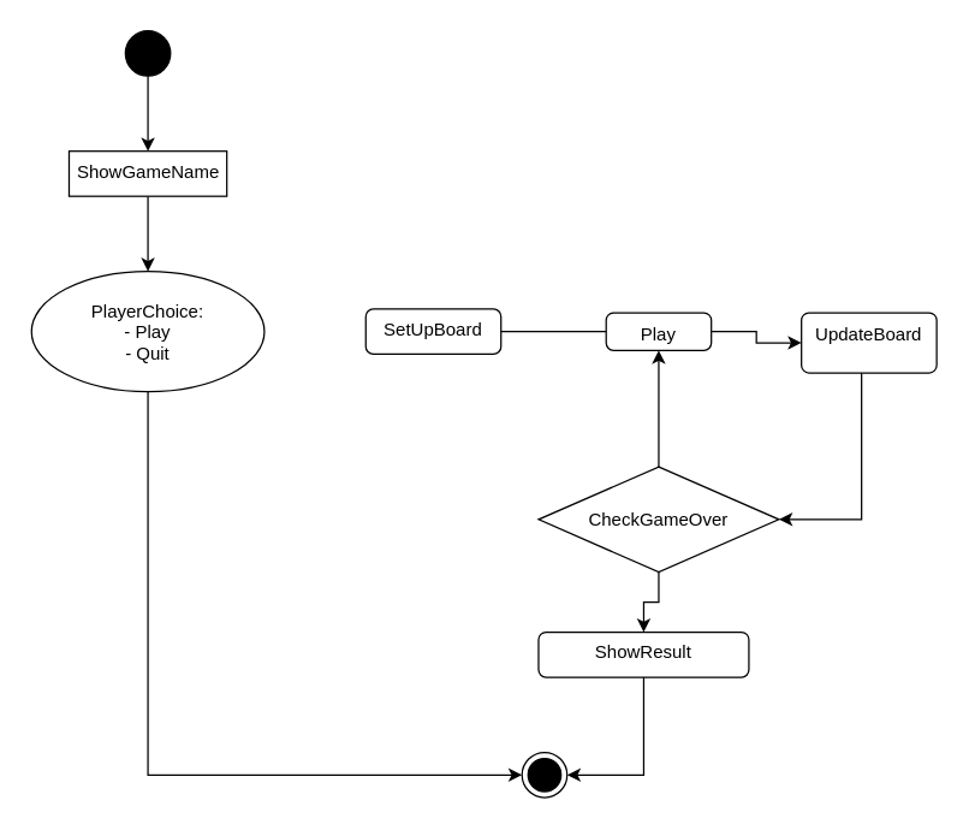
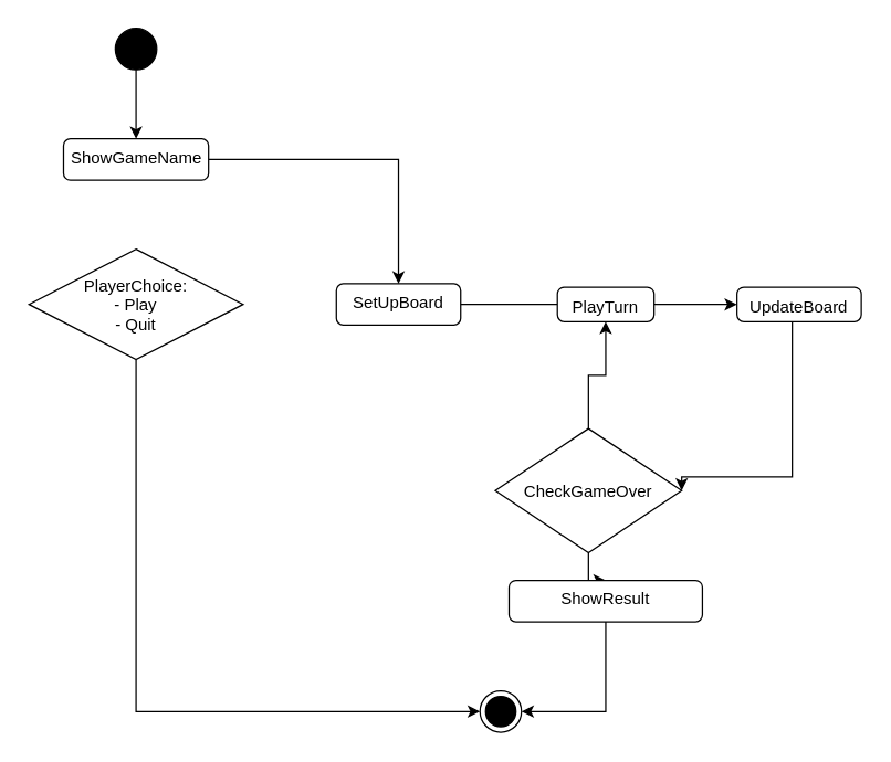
  <mxCell id="0" />
  <mxCell id="1" parent="0" />
  <mxCell id="2" style="edgeStyle=orthogonalEdgeStyle;rounded=0;orthogonalLoop=1;jettySize=auto;html=1;entryX=0.5;entryY=0;entryDx=0;entryDy=0;" edge="1" parent="1" source="3" target="5"><mxGeometry relative="1" as="geometry" /></mxCell>
  <mxCell id="3" value="" style="ellipse;fillColor=strokeColor;html=1;" vertex="1" parent="1"><mxGeometry x="83" y="20" width="30" height="30" as="geometry" /></mxCell>
- <mxCell id="4" style="edgeStyle=orthogonalEdgeStyle;rounded=0;orthogonalLoop=1;jettySize=auto;html=1;entryX=0.5;entryY=0;entryDx=0;entryDy=0;" edge="1" parent="1" source="5" target="7"><mxGeometry relative="1" as="geometry" /></mxCell>
- <mxCell id="5" value="ShowGameName" style="html=1;align=center;verticalAlign=top;absoluteArcSize=1;arcSize=10;dashed=0;whiteSpace=wrap;rounded=0;" vertex="1" parent="1"><mxGeometry x="45.5" y="100" width="105" height="30" as="geometry" /></mxCell>
+ <mxCell id="4" style="edgeStyle=orthogonalEdgeStyle;rounded=0;orthogonalLoop=1;jettySize=auto;html=1;" edge="1" parent="1" source="5" target="10"><mxGeometry relative="1" as="geometry" /></mxCell>
+ <mxCell id="5" value="ShowGameName" style="html=1;align=center;verticalAlign=top;rounded=1;absoluteArcSize=1;arcSize=10;dashed=0;whiteSpace=wrap;" vertex="1" parent="1"><mxGeometry x="45.5" y="100" width="105" height="30" as="geometry" /></mxCell>
  <mxCell id="6" style="edgeStyle=orthogonalEdgeStyle;rounded=0;orthogonalLoop=1;jettySize=auto;html=1;entryX=0;entryY=0.5;entryDx=0;entryDy=0;" edge="1" parent="1" source="7" target="8"><mxGeometry relative="1" as="geometry"><Array as="points"><mxPoint x="98" y="515" /></Array></mxGeometry></mxCell>
- <mxCell id="7" value="PlayerChoice:&#10;- Play&#10;- Quit" style="ellipse;" vertex="1" parent="1"><mxGeometry x="20.5" y="180" width="155" height="80" as="geometry" /></mxCell>
+ <mxCell id="7" value="PlayerChoice:&#10;- Play&#10;- Quit" style="rhombus;" vertex="1" parent="1"><mxGeometry x="20.5" y="180" width="155" height="80" as="geometry" /></mxCell>
  <mxCell id="8" value="" style="ellipse;html=1;shape=endState;fillColor=strokeColor;" vertex="1" parent="1"><mxGeometry x="347" y="500" width="30" height="30" as="geometry" /></mxCell>
  <mxCell id="9" style="edgeStyle=orthogonalEdgeStyle;rounded=0;orthogonalLoop=1;jettySize=auto;html=1;exitX=1;exitY=0.5;exitDx=0;exitDy=0;entryX=0;entryY=0.5;entryDx=0;entryDy=0;endArrow=none;" edge="1" parent="1" source="10" target="12"><mxGeometry relative="1" as="geometry" /></mxCell>
  <mxCell id="10" value="SetUpBoard" style="html=1;align=center;verticalAlign=top;rounded=1;absoluteArcSize=1;arcSize=10;dashed=0;whiteSpace=wrap;" vertex="1" parent="1"><mxGeometry x="243" y="205" width="90" height="30" as="geometry" /></mxCell>
  <mxCell id="11" style="edgeStyle=orthogonalEdgeStyle;rounded=0;orthogonalLoop=1;jettySize=auto;html=1;exitX=1;exitY=0.5;exitDx=0;exitDy=0;entryX=0;entryY=0.5;entryDx=0;entryDy=0;" edge="1" parent="1" source="12" target="14"><mxGeometry relative="1" as="geometry" /></mxCell>
- <mxCell id="12" value="Play" style="html=1;align=center;verticalAlign=top;rounded=1;absoluteArcSize=1;arcSize=10;dashed=0;whiteSpace=wrap;" vertex="1" parent="1"><mxGeometry x="403" y="207.5" width="70" height="25" as="geometry" /></mxCell>
+ <mxCell id="12" value="PlayTurn" style="html=1;align=center;verticalAlign=top;rounded=1;absoluteArcSize=1;arcSize=10;dashed=0;whiteSpace=wrap;" vertex="1" parent="1"><mxGeometry x="403" y="207.5" width="70" height="25" as="geometry" /></mxCell>
  <mxCell id="13" style="edgeStyle=orthogonalEdgeStyle;rounded=0;orthogonalLoop=1;jettySize=auto;html=1;entryX=1;entryY=0.5;entryDx=0;entryDy=0;" edge="1" parent="1" source="14" target="17"><mxGeometry relative="1" as="geometry"><Array as="points"><mxPoint x="573" y="345" /></Array></mxGeometry></mxCell>
- <mxCell id="14" value="UpdateBoard" style="html=1;align=center;verticalAlign=top;rounded=1;absoluteArcSize=1;arcSize=10;dashed=0;whiteSpace=wrap;" vertex="1" parent="1"><mxGeometry x="533" y="207.5" width="90" height="40" as="geometry" /></mxCell>
+ <mxCell id="14" value="UpdateBoard" style="html=1;align=center;verticalAlign=top;rounded=1;absoluteArcSize=1;arcSize=10;dashed=0;whiteSpace=wrap;" vertex="1" parent="1"><mxGeometry x="533" y="207.5" width="90" height="25" as="geometry" /></mxCell>
  <mxCell id="15" style="edgeStyle=orthogonalEdgeStyle;rounded=0;orthogonalLoop=1;jettySize=auto;html=1;exitX=0.5;exitY=1;exitDx=0;exitDy=0;" edge="1" parent="1" source="17" target="19"><mxGeometry relative="1" as="geometry"><mxPoint x="438" y="430" as="targetPoint" /></mxGeometry></mxCell>
  <mxCell id="16" style="edgeStyle=orthogonalEdgeStyle;rounded=0;orthogonalLoop=1;jettySize=auto;html=1;exitX=0.5;exitY=0;exitDx=0;exitDy=0;entryX=0.5;entryY=1;entryDx=0;entryDy=0;" edge="1" parent="1" source="17" target="12"><mxGeometry relative="1" as="geometry" /></mxCell>
- <mxCell id="17" value="CheckGameOver" style="rhombus;" vertex="1" parent="1"><mxGeometry x="358" y="310" width="160" height="70" as="geometry" /></mxCell>
+ <mxCell id="17" value="CheckGameOver" style="rhombus;" vertex="1" parent="1"><mxGeometry x="358" y="310" width="135" height="90" as="geometry" /></mxCell>
  <mxCell id="18" style="edgeStyle=orthogonalEdgeStyle;rounded=0;orthogonalLoop=1;jettySize=auto;html=1;entryX=1;entryY=0.5;entryDx=0;entryDy=0;" edge="1" parent="1" source="19" target="8"><mxGeometry relative="1" as="geometry" /></mxCell>
- <mxCell id="19" value="ShowResult" style="html=1;align=center;verticalAlign=top;rounded=1;absoluteArcSize=1;arcSize=10;dashed=0;whiteSpace=wrap;" vertex="1" parent="1"><mxGeometry x="358" y="420" width="140" height="30" as="geometry" /></mxCell>
+ <mxCell id="19" value="ShowResult" style="html=1;align=center;verticalAlign=top;rounded=1;absoluteArcSize=1;arcSize=10;dashed=0;whiteSpace=wrap;" vertex="1" parent="1"><mxGeometry x="368" y="420" width="140" height="30" as="geometry" /></mxCell>
